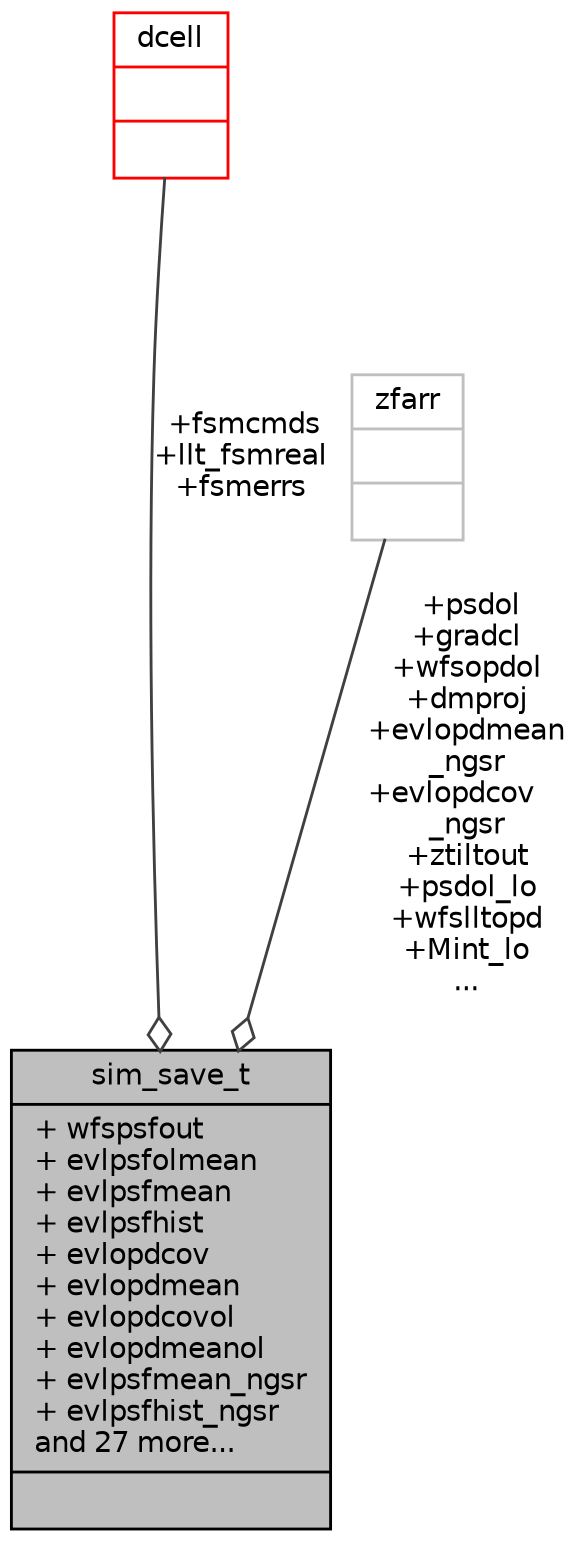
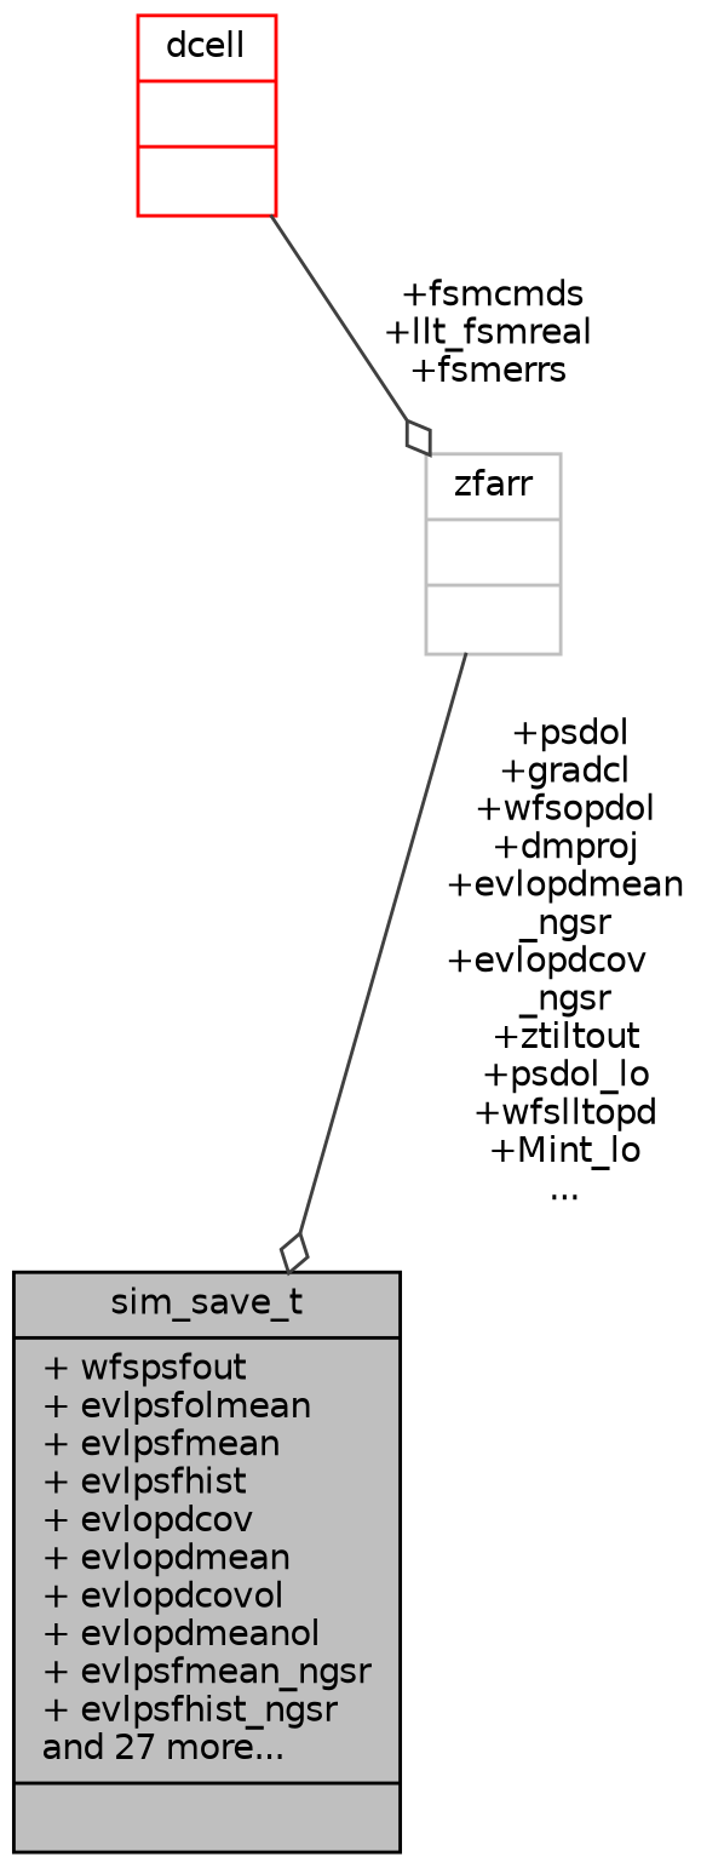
  digraph {
    node [fontname=Helvetica fontsize=10 shape=record]
    edge [arrowhead=odiamond color=grey25 fontname=Helvetica fontsize=10 labelfontname=Helvetica labelfontsize=10 style=solid]
    n1 [color=black fillcolor=grey75 fontcolor=black height=0.2 label="{sim_save_t\n|+ wfspsfout\l+ evlpsfolmean\l+ evlpsfmean\l+ evlpsfhist\l+ evlopdcov\l+ evlopdmean\l+ evlopdcovol\l+ evlopdmeanol\l+ evlpsfmean_ngsr\l+ evlpsfhist_ngsr\land 27 more...\l|}" style=filled width=0.4]
    n2 [color=red height=0.2 label="{dcell\n||}" width=0.4]
    n3 [color=grey75 height=0.2 label="{zfarr\n||}" width=0.4]
-   n2 -> n1 [label=" +fsmcmds\n+llt_fsmreal\n+fsmerrs"]
+   n2 -> n3 [label=" +fsmcmds\n+llt_fsmreal\n+fsmerrs"]
    n3 -> n1 [label=" +psdol\n+gradcl\n+wfsopdol\n+dmproj\n+evlopdmean\l_ngsr\n+evlopdcov\l_ngsr\n+ztiltout\n+psdol_lo\n+wfslltopd\n+Mint_lo\n..."]
  }
